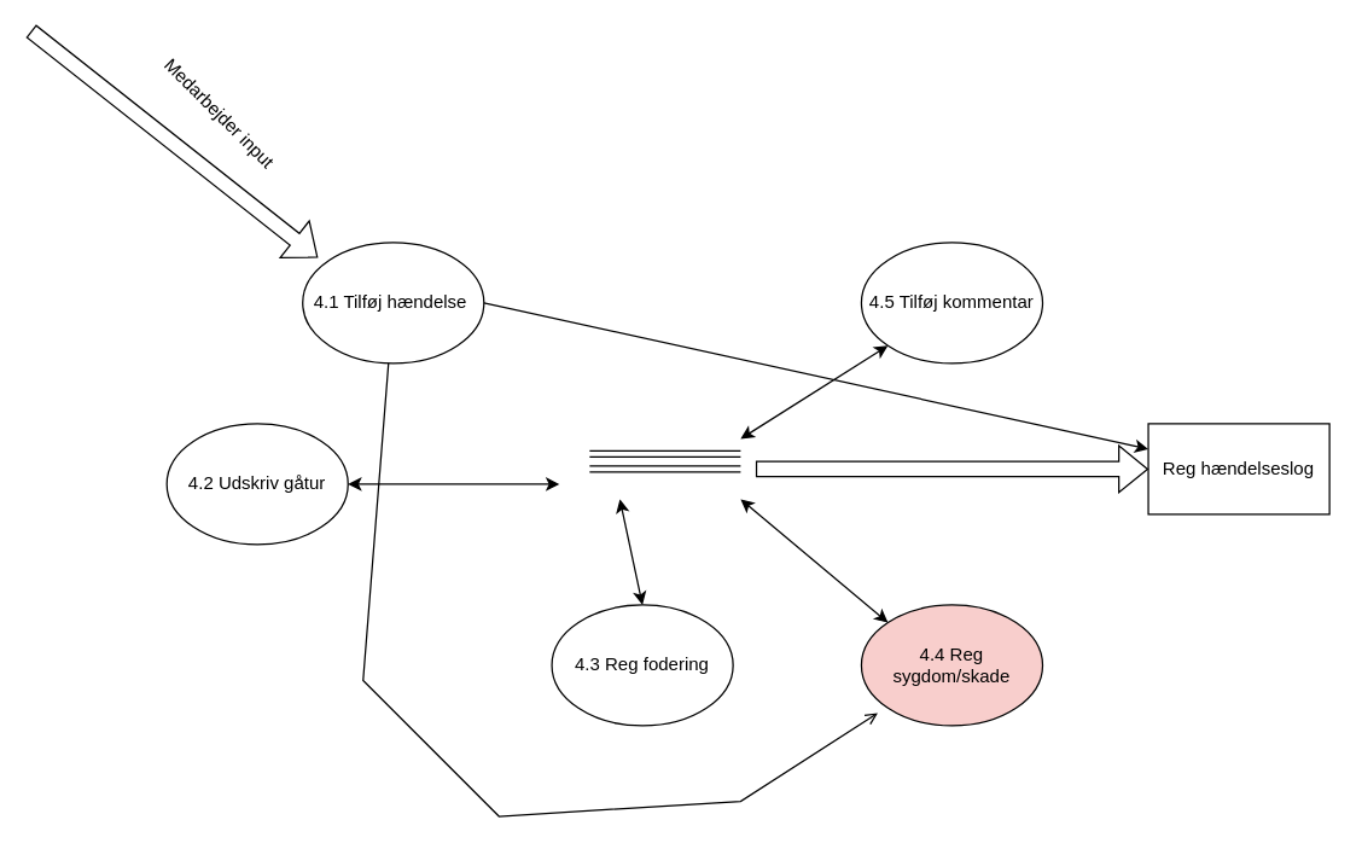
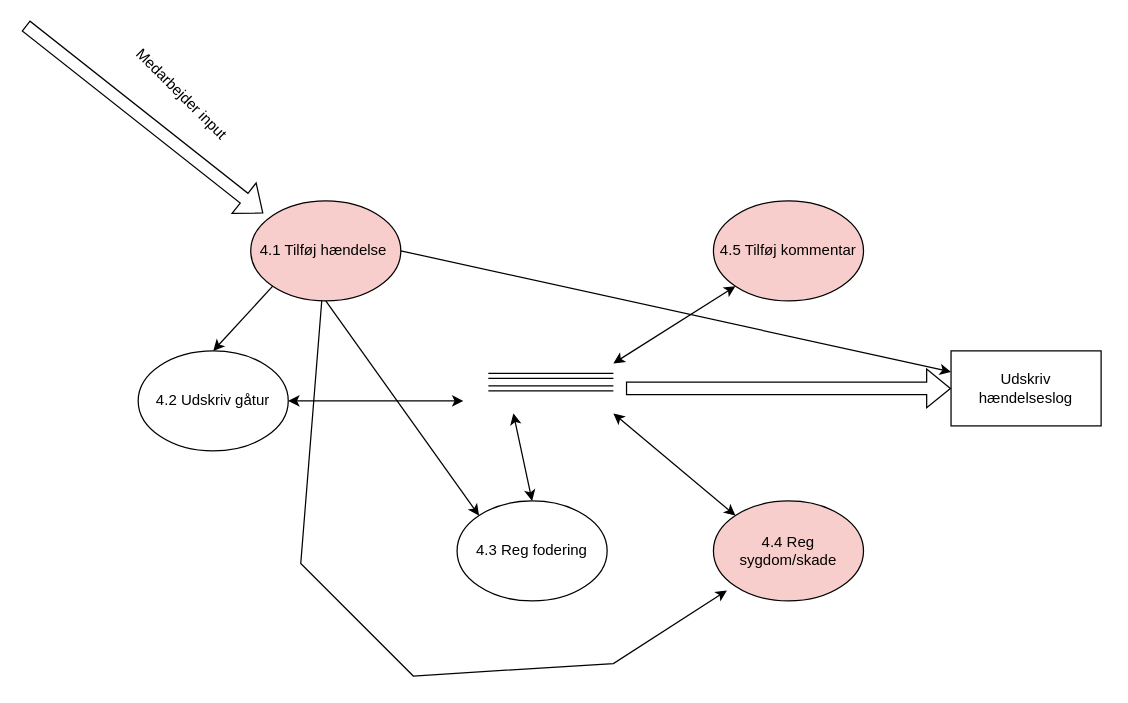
  <mxCell id="0" />
  <mxCell id="1" parent="0" />
- <mxCell id="2" value="4.1 Tilføj hændelse&amp;nbsp;" style="ellipse;whiteSpace=wrap;html=1;" vertex="1" parent="1"><mxGeometry x="200" y="160" width="120" height="80" as="geometry" /></mxCell>
+ <mxCell id="2" value="4.1 Tilføj hændelse&amp;nbsp;" style="ellipse;whiteSpace=wrap;html=1;fillColor=#f8cecc;" vertex="1" parent="1"><mxGeometry x="200" y="160" width="120" height="80" as="geometry" /></mxCell>
  <mxCell id="3" value="" style="shape=flexArrow;endArrow=classic;html=1;rounded=0;" edge="1" parent="1"><mxGeometry width="50" height="50" relative="1" as="geometry"><mxPoint x="20" y="20" as="sourcePoint" /><mxPoint x="210" y="170" as="targetPoint" /></mxGeometry></mxCell>
  <mxCell id="4" value="Medarbejder input" style="text;html=1;align=center;verticalAlign=middle;whiteSpace=wrap;rounded=0;rotation=45;" vertex="1" parent="1"><mxGeometry x="90" y="60" width="110" height="30" as="geometry" /></mxCell>
  <mxCell id="5" value="4.2 Udskriv gåtur" style="ellipse;whiteSpace=wrap;html=1;" vertex="1" parent="1"><mxGeometry x="110" y="280" width="120" height="80" as="geometry" /></mxCell>
  <mxCell id="6" value="4.3 Reg fodering" style="ellipse;whiteSpace=wrap;html=1;" vertex="1" parent="1"><mxGeometry x="365" y="400" width="120" height="80" as="geometry" /></mxCell>
  <mxCell id="7" value="4.4 Reg sygdom/skade" style="ellipse;whiteSpace=wrap;html=1;fillColor=#f8cecc;" vertex="1" parent="1"><mxGeometry x="570" y="400" width="120" height="80" as="geometry" /></mxCell>
- <mxCell id="8" value="4.5 Tilføj kommentar" style="ellipse;whiteSpace=wrap;html=1;" vertex="1" parent="1"><mxGeometry x="570" y="160" width="120" height="80" as="geometry" /></mxCell>
+ <mxCell id="8" value="4.5 Tilføj kommentar" style="ellipse;whiteSpace=wrap;html=1;fillColor=#f8cecc;" vertex="1" parent="1"><mxGeometry x="570" y="160" width="120" height="80" as="geometry" /></mxCell>
  <mxCell id="9" value="" style="shape=link;html=1;rounded=0;" edge="1" parent="1"><mxGeometry width="100" relative="1" as="geometry"><mxPoint x="390" y="300" as="sourcePoint" /><mxPoint x="490" y="300" as="targetPoint" /></mxGeometry></mxCell>
  <mxCell id="10" value="" style="shape=link;html=1;rounded=0;" edge="1" parent="1"><mxGeometry width="100" relative="1" as="geometry"><mxPoint x="390" y="310" as="sourcePoint" /><mxPoint x="490" y="310" as="targetPoint" /></mxGeometry></mxCell>
  <mxCell id="11" value="" style="endArrow=classic;startArrow=classic;html=1;rounded=0;exitX=1;exitY=0.5;exitDx=0;exitDy=0;" edge="1" parent="1" source="5"><mxGeometry width="50" height="50" relative="1" as="geometry"><mxPoint x="400" y="360" as="sourcePoint" /><mxPoint x="370" y="320" as="targetPoint" /></mxGeometry></mxCell>
  <mxCell id="12" value="" style="endArrow=classic;startArrow=classic;html=1;rounded=0;exitX=0.5;exitY=0;exitDx=0;exitDy=0;" edge="1" parent="1" source="6"><mxGeometry width="50" height="50" relative="1" as="geometry"><mxPoint x="400" y="360" as="sourcePoint" /><mxPoint x="410" y="330" as="targetPoint" /></mxGeometry></mxCell>
  <mxCell id="13" value="" style="endArrow=classic;startArrow=classic;html=1;rounded=0;exitX=0;exitY=0;exitDx=0;exitDy=0;" edge="1" parent="1" source="7"><mxGeometry width="50" height="50" relative="1" as="geometry"><mxPoint x="400" y="360" as="sourcePoint" /><mxPoint x="490" y="330" as="targetPoint" /></mxGeometry></mxCell>
  <mxCell id="14" value="" style="endArrow=classic;startArrow=classic;html=1;rounded=0;exitX=0;exitY=1;exitDx=0;exitDy=0;" edge="1" parent="1" source="8"><mxGeometry width="50" height="50" relative="1" as="geometry"><mxPoint x="400" y="360" as="sourcePoint" /><mxPoint x="490" y="290" as="targetPoint" /></mxGeometry></mxCell>
- <mxCell id="17" value="" style="endArrow=open;html=1;rounded=0;entryX=0.09;entryY=0.895;entryDx=0;entryDy=0;entryPerimeter=0;" edge="1" parent="1" source="2" target="7"><mxGeometry width="50" height="50" relative="1" as="geometry"><mxPoint x="400" y="360" as="sourcePoint" /><mxPoint x="570" y="560" as="targetPoint" /><Array as="points"><mxPoint x="240" y="450" /><mxPoint x="330" y="540" /><mxPoint x="490" y="530" /></Array></mxGeometry></mxCell>
- <mxCell id="18" value="Reg hændelseslog" style="rounded=0;whiteSpace=wrap;html=1;" vertex="1" parent="1"><mxGeometry x="760" y="280" width="120" height="60" as="geometry" /></mxCell>
+ <mxCell id="15" value="" style="endArrow=classic;html=1;rounded=0;exitX=0;exitY=1;exitDx=0;exitDy=0;entryX=0.5;entryY=0;entryDx=0;entryDy=0;" edge="1" parent="1" source="2" target="5"><mxGeometry width="50" height="50" relative="1" as="geometry"><mxPoint x="400" y="360" as="sourcePoint" /><mxPoint x="450" y="310" as="targetPoint" /></mxGeometry></mxCell>
+ <mxCell id="16" value="" style="endArrow=classic;html=1;rounded=0;exitX=0.5;exitY=1;exitDx=0;exitDy=0;entryX=0;entryY=0;entryDx=0;entryDy=0;" edge="1" parent="1" source="2" target="6"><mxGeometry width="50" height="50" relative="1" as="geometry"><mxPoint x="400" y="360" as="sourcePoint" /><mxPoint x="450" y="310" as="targetPoint" /></mxGeometry></mxCell>
+ <mxCell id="17" value="" style="endArrow=classic;html=1;rounded=0;entryX=0.09;entryY=0.895;entryDx=0;entryDy=0;entryPerimeter=0;" edge="1" parent="1" source="2" target="7"><mxGeometry width="50" height="50" relative="1" as="geometry"><mxPoint x="400" y="360" as="sourcePoint" /><mxPoint x="570" y="560" as="targetPoint" /><Array as="points"><mxPoint x="240" y="450" /><mxPoint x="330" y="540" /><mxPoint x="490" y="530" /></Array></mxGeometry></mxCell>
+ <mxCell id="18" value="Udskriv hændelseslog" style="rounded=0;whiteSpace=wrap;html=1;" vertex="1" parent="1"><mxGeometry x="760" y="280" width="120" height="60" as="geometry" /></mxCell>
  <mxCell id="19" value="" style="shape=flexArrow;endArrow=classic;html=1;rounded=0;entryX=0;entryY=0.5;entryDx=0;entryDy=0;" edge="1" parent="1" target="18"><mxGeometry width="50" height="50" relative="1" as="geometry"><mxPoint x="500" y="310" as="sourcePoint" /><mxPoint x="450" y="310" as="targetPoint" /></mxGeometry></mxCell>
  <mxCell id="20" value="" style="endArrow=classic;html=1;rounded=0;exitX=1;exitY=0.5;exitDx=0;exitDy=0;" edge="1" parent="1" source="2" target="18"><mxGeometry width="50" height="50" relative="1" as="geometry"><mxPoint x="400" y="360" as="sourcePoint" /><mxPoint x="450" y="310" as="targetPoint" /></mxGeometry></mxCell>
